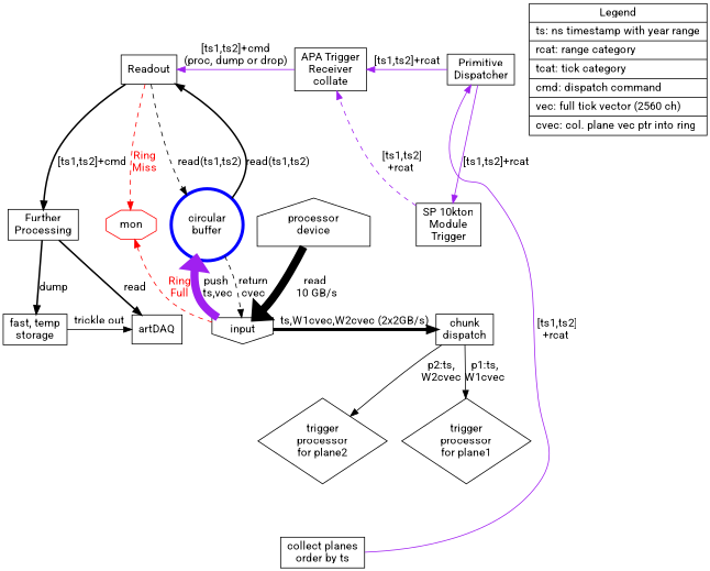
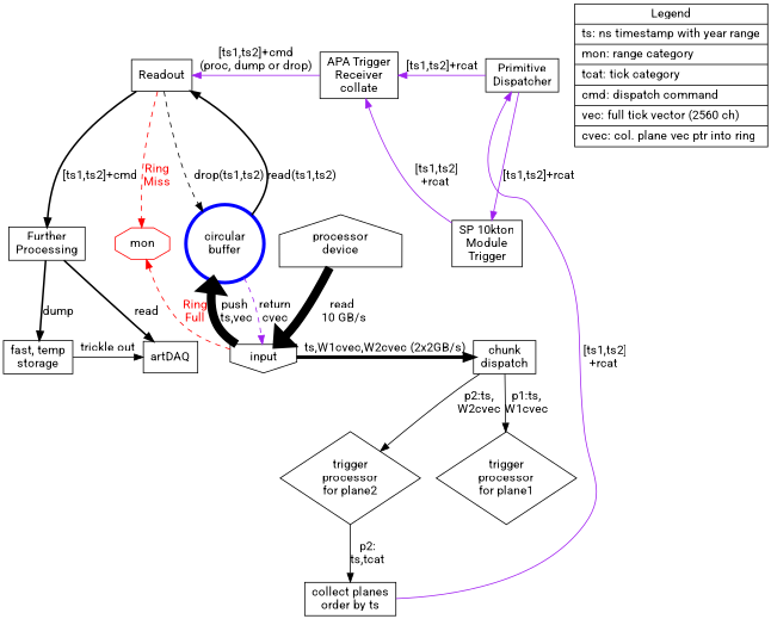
  digraph {
    fontname=Roboto
    node [fontname=Roboto group=ext shape=box]
    edge [fontname=Roboto]
    n1 [group=trig label=Readout]
    n2 [group=trig label="APA Trigger\nReceiver\ncollate"]
    n3 [group=trig label="Primitive\nDispatcher"]
    n4 [label=input shape=invhouse]
    n5 [group=flow label="chunk\ndispatch"]
    n6 [label="fast, temp\nstorage"]
    n7 [label=artDAQ]
    mon [color=red shape=octagon]
    n9 [color=blue label="circular\nbuffer" penwidth=4 shape=circle]
    n10 [label="Further\nProcessing"]
    n11 [label="SP 10kton\nModule\nTrigger"]
    n12 [group=flow label="trigger\nprocessor\nfor plane1" shape=diamond]
    n13 [group=flow label="trigger\nprocessor\nfor plane2" shape=diamond]
    n14 [label="processor\ndevice" shape=house]
    n15 [group=flow label="collect planes\norder by ts"]
-   n16 [group=leg label="{Legend|ts: ns timestamp with year range\l|rcat: range category\l|tcat: tick category\l|cmd: dispatch command\l|vec: full tick vector (2560 ch)\l|cvec: col. plane vec ptr into ring\l}" shape=record]
+   n16 [group=leg label="{Legend|ts: ns timestamp with year range\l|mon: range category\l|tcat: tick category\l|cmd: dispatch command\l|vec: full tick vector (2560 ch)\l|cvec: col. plane vec ptr into ring\l}" shape=record]
    subgraph sub_1 {
      rank=same
      n1
      n2
      n3
    }
    subgraph sub_2 {
      rank=same
      n4
      n5
    }
    subgraph sub_3 {
      rank=same
      n6
      n7
    }
    subgraph sub_4 {
      rank=same
      mon
      n9
    }
    n1 -> n2 [style=invis]
    n1 -> mon [color=red fontcolor=red label="Ring\nMiss" style=dashed]
-   n1 -> n9 [label="read(ts1,ts2)" style=dashed]
+   n1 -> n9 [label=" drop(ts1,ts2)" style=dashed]
    n1 -> n10 [label="[ts1,ts2]+cmd" penwidth=2]
    n2 -> n1 [color=purple constraint=false label="[ts1,ts2]+cmd\n(proc, dump or drop)"]
    n2 -> n3 [style=invis]
    n3 -> n2 [color=purple label="[ts1,ts2]+rcat"]
    n3 -> n11 [color=purple label="[ts1,ts2]+rcat"]
    n4 -> n5 [constraint=false label="ts,W1cvec,W2cvec (2x2GB/s)" penwidth=4]
    n4 -> mon [color=red fontcolor=red label="Ring\nFull" style=dashed]
-   n4 -> n9 [label="push\n ts,vec" penwidth=10 color=purple]
+   n4 -> n9 [label="push\n ts,vec" penwidth=10]
    n5 -> n12 [label="p1:ts,\nW1cvec"]
    n5 -> n13 [label="p2:ts,\nW2cvec"]
    n6 -> n7 [label="trickle out"]
    n9 -> n1 [label="read(ts1,ts2)" penwidth=2]
-   n9 -> n4 [label="return\ncvec" style=dashed]
+   n9 -> n4 [label="return\ncvec" style=dashed color=purple]
    n10 -> n6 [label=dump penwidth=2]
    n10 -> n7 [label=read penwidth=2]
-   n11 -> n2 [color=purple label=" [ts1,ts2]\n+rcat" style=dashed]
+   n11 -> n2 [color=purple label=" [ts1,ts2]\n+rcat"]
+   n13 -> n15 [label="p2:\nts,tcat"]
    n14 -> n4 [label="  read\n   10 GB/s" penwidth=10]
    n15 -> n3 [color=purple constraint=false label=" [ts1,ts2]\n+rcat"]
  }
